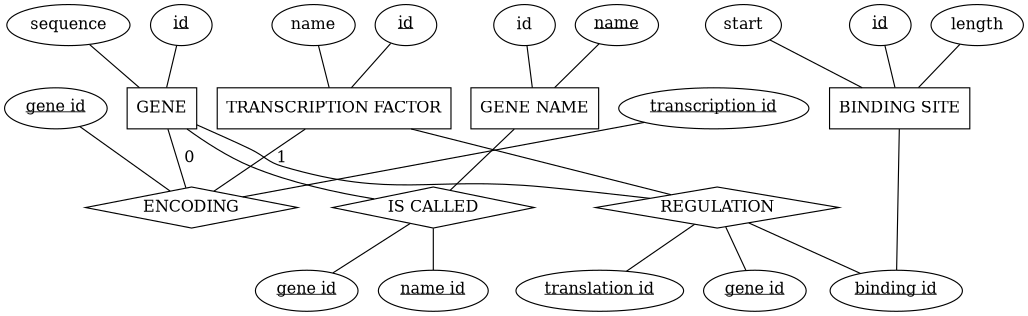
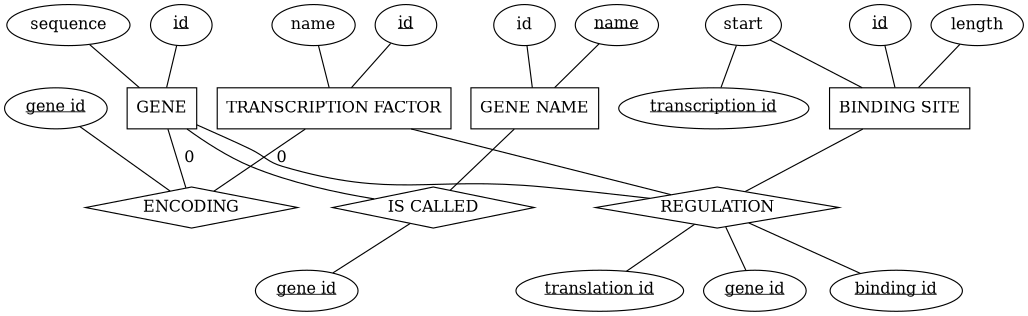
  graph {
    n1 [label=<<u>gene id</u>>]
    n2 [label=<<u>transcription id</u>>]
    n3 [label=<<u>binding id</u>>]
    n4 [label=<<u>gene id</u>>]
    n5 [label=<<u>translation id</u>>]
    ENCODING [shape=diamond]
    REGULATION [rank=same shape=diamond]
    GENE [shape=box]
    "IS CALLED" [shape=diamond]
    n10 [label=<<u>gene id</u>>]
-   n11 [label=<<u>name id</u>>]
    "BINDING SITE" [shape=box]
    "GENE NAME" [shape=box]
    "TRANSCRIPTION FACTOR" [rank=same shape=box]
    n15 [label=<<u>id</u>>]
    n16 [label=sequence]
    n17 [label=<<u>name</u>>]
    n18 [label=id]
    n19 [label=<<u>id</u>>]
    start
    length
    n22 [label=<<u>id</u>>]
    n23 [label=name]
    subgraph sub_1 {
      rank=same
      n1
      n2
    }
    subgraph sub_2 {
      rank=same
      n3
      n4
      n5
    }
    n1 -- ENCODING
    n3 -- REGULATION
-   ENCODING -- n2
+   start -- n2
    REGULATION -- n4
    REGULATION -- n5
    GENE -- ENCODING [label=" 0"]
    GENE -- REGULATION
    GENE -- "IS CALLED"
    "IS CALLED" -- n10
-   "IS CALLED" -- n11
-   "BINDING SITE" -- n3
+   "BINDING SITE" -- REGULATION
    "GENE NAME" -- "IS CALLED"
-   "TRANSCRIPTION FACTOR" -- ENCODING [label=" 1"]
+   "TRANSCRIPTION FACTOR" -- ENCODING [label=" 0"]
    "TRANSCRIPTION FACTOR" -- REGULATION
    n15 -- GENE
    n16 -- GENE
    n17 -- "GENE NAME"
    n18 -- "GENE NAME"
    n19 -- "BINDING SITE"
    start -- "BINDING SITE"
    length -- "BINDING SITE"
    n22 -- "TRANSCRIPTION FACTOR"
    n23 -- "TRANSCRIPTION FACTOR"
  }
